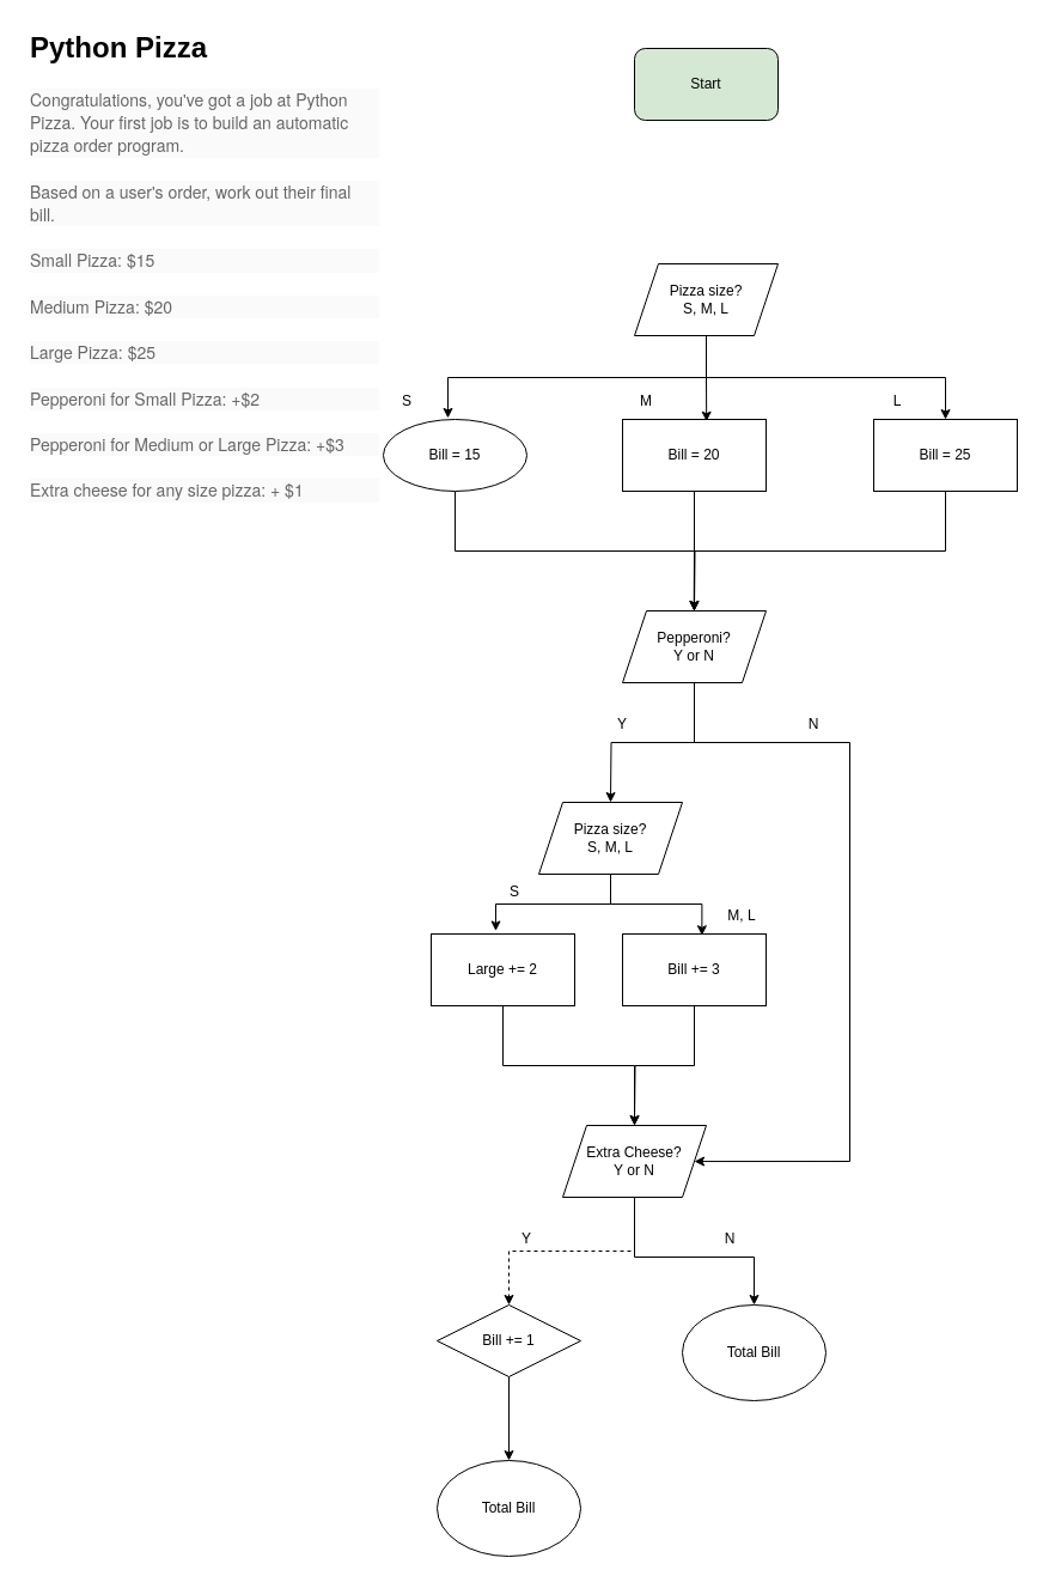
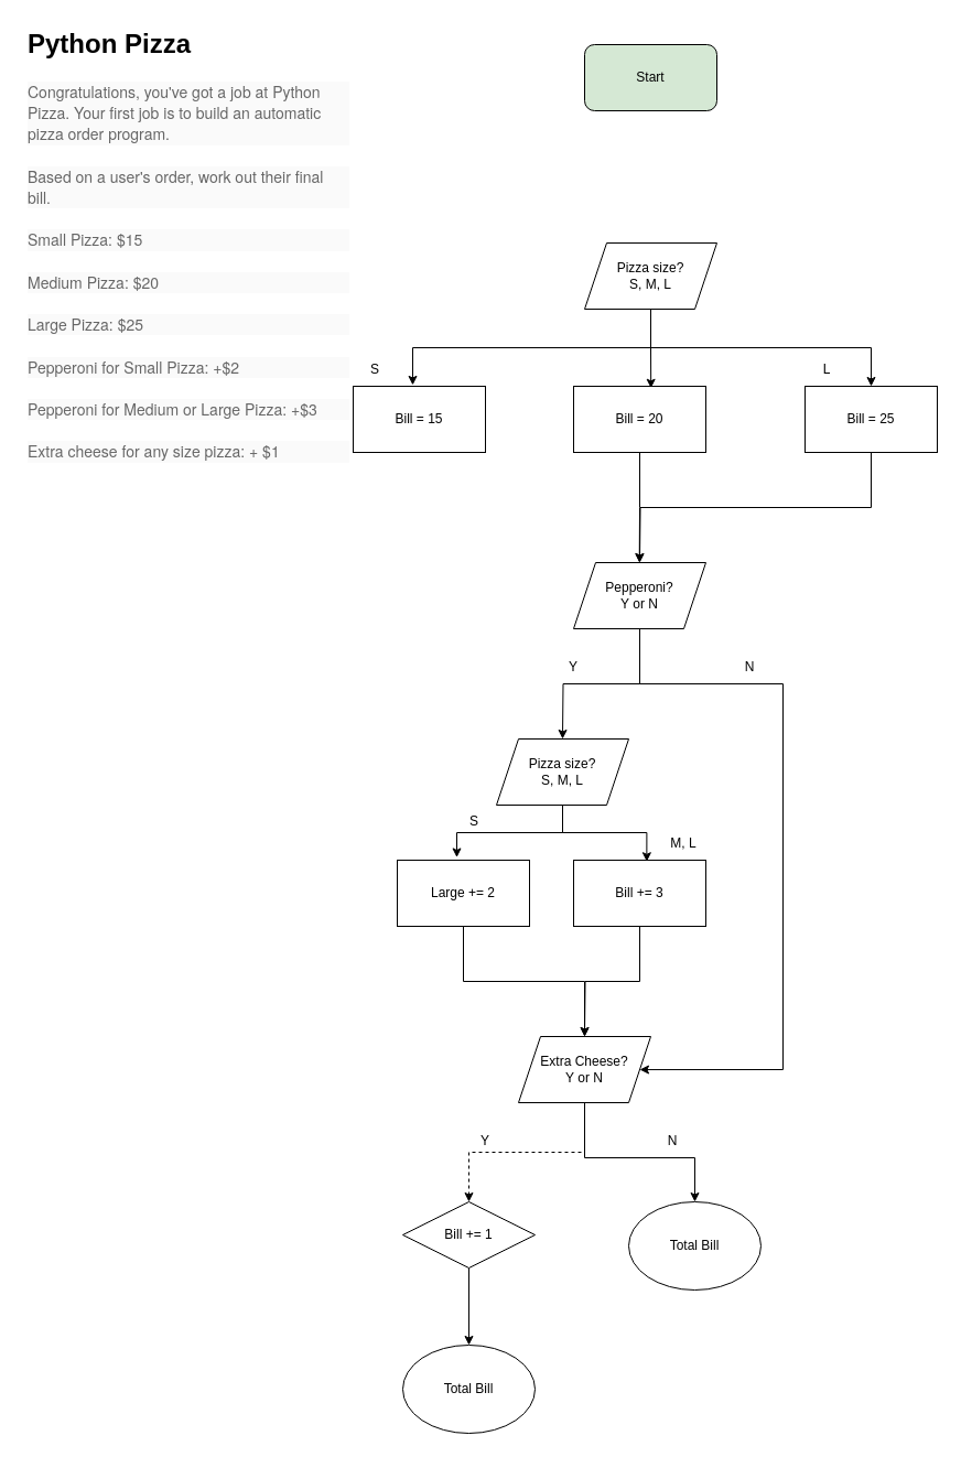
  <mxCell id="0" />
  <mxCell id="1" parent="0" />
  <mxCell id="2" value="&lt;h1&gt;Python Pizza&lt;/h1&gt;&lt;p style=&quot;box-sizing: inherit; color: rgb(102, 102, 102); font-size: 14px; line-height: 1.2rem; margin-bottom: 0px; margin-top: 1.2rem; font-family: Metropolis, &amp;quot;Avenir Next&amp;quot;, &amp;quot;Helvetica Neue&amp;quot;, Arial, sans-serif; background-color: rgb(250, 250, 250);&quot;&gt;Congratulations, you've got a job at Python Pizza. Your first job is to build an automatic pizza order program.&lt;/p&gt;&lt;p style=&quot;box-sizing: inherit; color: rgb(102, 102, 102); font-size: 14px; line-height: 1.2rem; margin-bottom: 0px; margin-top: 1.2rem; font-family: Metropolis, &amp;quot;Avenir Next&amp;quot;, &amp;quot;Helvetica Neue&amp;quot;, Arial, sans-serif; background-color: rgb(250, 250, 250);&quot;&gt;Based on a user's order, work out their final bill.&lt;/p&gt;&lt;p style=&quot;box-sizing: inherit; color: rgb(102, 102, 102); font-size: 14px; line-height: 1.2rem; margin-bottom: 0px; margin-top: 1.2rem; font-family: Metropolis, &amp;quot;Avenir Next&amp;quot;, &amp;quot;Helvetica Neue&amp;quot;, Arial, sans-serif; background-color: rgb(250, 250, 250);&quot;&gt;Small Pizza: $15&lt;/p&gt;&lt;p style=&quot;box-sizing: inherit; color: rgb(102, 102, 102); font-size: 14px; line-height: 1.2rem; margin-bottom: 0px; margin-top: 1.2rem; font-family: Metropolis, &amp;quot;Avenir Next&amp;quot;, &amp;quot;Helvetica Neue&amp;quot;, Arial, sans-serif; background-color: rgb(250, 250, 250);&quot;&gt;Medium Pizza: $20&lt;/p&gt;&lt;p style=&quot;box-sizing: inherit; color: rgb(102, 102, 102); font-size: 14px; line-height: 1.2rem; margin-bottom: 0px; margin-top: 1.2rem; font-family: Metropolis, &amp;quot;Avenir Next&amp;quot;, &amp;quot;Helvetica Neue&amp;quot;, Arial, sans-serif; background-color: rgb(250, 250, 250);&quot;&gt;Large Pizza: $25&lt;/p&gt;&lt;p style=&quot;box-sizing: inherit; color: rgb(102, 102, 102); font-size: 14px; line-height: 1.2rem; margin-bottom: 0px; margin-top: 1.2rem; font-family: Metropolis, &amp;quot;Avenir Next&amp;quot;, &amp;quot;Helvetica Neue&amp;quot;, Arial, sans-serif; background-color: rgb(250, 250, 250);&quot;&gt;Pepperoni for Small Pizza: +$2&lt;/p&gt;&lt;p style=&quot;box-sizing: inherit; color: rgb(102, 102, 102); font-size: 14px; line-height: 1.2rem; margin-bottom: 0px; margin-top: 1.2rem; font-family: Metropolis, &amp;quot;Avenir Next&amp;quot;, &amp;quot;Helvetica Neue&amp;quot;, Arial, sans-serif; background-color: rgb(250, 250, 250);&quot;&gt;Pepperoni for Medium or Large Pizza: +$3&lt;/p&gt;&lt;p style=&quot;box-sizing: inherit; color: rgb(102, 102, 102); font-size: 14px; line-height: 1.2rem; margin-bottom: 0px; margin-top: 1.2rem; font-family: Metropolis, &amp;quot;Avenir Next&amp;quot;, &amp;quot;Helvetica Neue&amp;quot;, Arial, sans-serif; background-color: rgb(250, 250, 250);&quot;&gt;Extra cheese for any size pizza: + $1&lt;/p&gt;" style="text;html=1;strokeColor=none;fillColor=none;spacing=5;spacingTop=-20;whiteSpace=wrap;overflow=hidden;rounded=0;" vertex="1" parent="1"><mxGeometry x="20" y="20" width="300" height="410" as="geometry" /></mxCell>
  <mxCell id="3" value="Start" style="rounded=1;whiteSpace=wrap;html=1;fillColor=#d5e8d4;" vertex="1" parent="1"><mxGeometry x="530" y="40" width="120" height="60" as="geometry" /></mxCell>
  <mxCell id="4" style="edgeStyle=orthogonalEdgeStyle;rounded=0;orthogonalLoop=1;jettySize=auto;html=1;exitX=0.5;exitY=1;exitDx=0;exitDy=0;entryX=0.45;entryY=-0.018;entryDx=0;entryDy=0;entryPerimeter=0;" edge="1" parent="1" source="7" target="9"><mxGeometry relative="1" as="geometry" /></mxCell>
  <mxCell id="5" style="edgeStyle=orthogonalEdgeStyle;rounded=0;orthogonalLoop=1;jettySize=auto;html=1;exitX=0.5;exitY=1;exitDx=0;exitDy=0;entryX=0.585;entryY=0.029;entryDx=0;entryDy=0;entryPerimeter=0;" edge="1" parent="1" source="7" target="13"><mxGeometry relative="1" as="geometry" /></mxCell>
  <mxCell id="6" style="edgeStyle=orthogonalEdgeStyle;rounded=0;orthogonalLoop=1;jettySize=auto;html=1;exitX=0.5;exitY=1;exitDx=0;exitDy=0;" edge="1" parent="1" source="7" target="11"><mxGeometry relative="1" as="geometry" /></mxCell>
  <mxCell id="7" value="Pizza size?&lt;br&gt;S, M, L" style="shape=parallelogram;perimeter=parallelogramPerimeter;whiteSpace=wrap;html=1;fixedSize=1;" vertex="1" parent="1"><mxGeometry x="530" y="220" width="120" height="60" as="geometry" /></mxCell>
- <mxCell id="8" style="edgeStyle=orthogonalEdgeStyle;rounded=0;orthogonalLoop=1;jettySize=auto;html=1;exitX=0.5;exitY=1;exitDx=0;exitDy=0;" edge="1" parent="1" source="9" target="19"><mxGeometry relative="1" as="geometry" /></mxCell>
- <mxCell id="9" value="Bill = 15" style="ellipse;whiteSpace=wrap;html=1;" vertex="1" parent="1"><mxGeometry x="320" y="350" width="120" height="60" as="geometry" /></mxCell>
+ <mxCell id="9" value="Bill = 15" style="rounded=0;whiteSpace=wrap;html=1;" vertex="1" parent="1"><mxGeometry x="320" y="350" width="120" height="60" as="geometry" /></mxCell>
  <mxCell id="10" style="edgeStyle=orthogonalEdgeStyle;rounded=0;orthogonalLoop=1;jettySize=auto;html=1;exitX=0.5;exitY=1;exitDx=0;exitDy=0;" edge="1" parent="1" source="11"><mxGeometry relative="1" as="geometry"><mxPoint x="580" y="510" as="targetPoint" /></mxGeometry></mxCell>
  <mxCell id="11" value="Bill = 25" style="rounded=0;whiteSpace=wrap;html=1;" vertex="1" parent="1"><mxGeometry x="730" y="350" width="120" height="60" as="geometry" /></mxCell>
  <mxCell id="12" style="edgeStyle=orthogonalEdgeStyle;rounded=0;orthogonalLoop=1;jettySize=auto;html=1;exitX=0.5;exitY=1;exitDx=0;exitDy=0;" edge="1" parent="1" source="13"><mxGeometry relative="1" as="geometry"><mxPoint x="579.714" y="510" as="targetPoint" /></mxGeometry></mxCell>
  <mxCell id="13" value="Bill = 20" style="rounded=0;whiteSpace=wrap;html=1;" vertex="1" parent="1"><mxGeometry x="520" y="350" width="120" height="60" as="geometry" /></mxCell>
  <mxCell id="14" value="S" style="text;html=1;strokeColor=none;fillColor=none;align=center;verticalAlign=middle;whiteSpace=wrap;rounded=0;" vertex="1" parent="1"><mxGeometry x="310" y="320" width="60" height="30" as="geometry" /></mxCell>
  <mxCell id="15" value="L" style="text;html=1;strokeColor=none;fillColor=none;align=center;verticalAlign=middle;whiteSpace=wrap;rounded=0;" vertex="1" parent="1"><mxGeometry x="720" y="320" width="60" height="30" as="geometry" /></mxCell>
- <mxCell id="16" value="M" style="text;html=1;strokeColor=none;fillColor=none;align=center;verticalAlign=middle;whiteSpace=wrap;rounded=0;" vertex="1" parent="1"><mxGeometry x="510" y="320" width="60" height="30" as="geometry" /></mxCell>
  <mxCell id="17" style="edgeStyle=orthogonalEdgeStyle;rounded=0;orthogonalLoop=1;jettySize=auto;html=1;exitX=0.5;exitY=1;exitDx=0;exitDy=0;" edge="1" parent="1" source="19"><mxGeometry relative="1" as="geometry"><mxPoint x="510" y="670" as="targetPoint" /></mxGeometry></mxCell>
  <mxCell id="18" style="edgeStyle=orthogonalEdgeStyle;rounded=0;orthogonalLoop=1;jettySize=auto;html=1;exitX=0.5;exitY=1;exitDx=0;exitDy=0;" edge="1" parent="1" source="19"><mxGeometry relative="1" as="geometry"><mxPoint x="580" y="970.048" as="targetPoint" /><Array as="points"><mxPoint x="580" y="620" /><mxPoint x="710" y="620" /><mxPoint x="710" y="970" /></Array></mxGeometry></mxCell>
  <mxCell id="19" value="Pepperoni?&lt;br&gt;Y or N" style="shape=parallelogram;perimeter=parallelogramPerimeter;whiteSpace=wrap;html=1;fixedSize=1;" vertex="1" parent="1"><mxGeometry x="520" y="510" width="120" height="60" as="geometry" /></mxCell>
  <mxCell id="20" value="Y" style="text;html=1;strokeColor=none;fillColor=none;align=center;verticalAlign=middle;whiteSpace=wrap;rounded=0;" vertex="1" parent="1"><mxGeometry x="490" y="590" width="60" height="30" as="geometry" /></mxCell>
  <mxCell id="21" style="edgeStyle=orthogonalEdgeStyle;rounded=0;orthogonalLoop=1;jettySize=auto;html=1;exitX=0.5;exitY=1;exitDx=0;exitDy=0;entryX=0.45;entryY=-0.042;entryDx=0;entryDy=0;entryPerimeter=0;" edge="1" parent="1" source="23" target="25"><mxGeometry relative="1" as="geometry" /></mxCell>
  <mxCell id="22" style="edgeStyle=orthogonalEdgeStyle;rounded=0;orthogonalLoop=1;jettySize=auto;html=1;exitX=0.5;exitY=1;exitDx=0;exitDy=0;entryX=0.553;entryY=0.021;entryDx=0;entryDy=0;entryPerimeter=0;" edge="1" parent="1" source="23" target="27"><mxGeometry relative="1" as="geometry" /></mxCell>
  <mxCell id="23" value="Pizza size?&lt;br&gt;S, M, L" style="shape=parallelogram;perimeter=parallelogramPerimeter;whiteSpace=wrap;html=1;fixedSize=1;" vertex="1" parent="1"><mxGeometry x="450" y="670" width="120" height="60" as="geometry" /></mxCell>
  <mxCell id="24" style="edgeStyle=orthogonalEdgeStyle;rounded=0;orthogonalLoop=1;jettySize=auto;html=1;exitX=0.5;exitY=1;exitDx=0;exitDy=0;" edge="1" parent="1" source="25" target="33"><mxGeometry relative="1" as="geometry" /></mxCell>
  <mxCell id="25" value="Large += 2" style="rounded=0;whiteSpace=wrap;html=1;" vertex="1" parent="1"><mxGeometry x="360" y="780" width="120" height="60" as="geometry" /></mxCell>
  <mxCell id="26" style="edgeStyle=orthogonalEdgeStyle;rounded=0;orthogonalLoop=1;jettySize=auto;html=1;exitX=0.5;exitY=1;exitDx=0;exitDy=0;" edge="1" parent="1" source="27"><mxGeometry relative="1" as="geometry"><mxPoint x="530" y="940" as="targetPoint" /></mxGeometry></mxCell>
  <mxCell id="27" value="Bill += 3" style="rounded=0;whiteSpace=wrap;html=1;" vertex="1" parent="1"><mxGeometry x="520" y="780" width="120" height="60" as="geometry" /></mxCell>
  <mxCell id="28" value="S" style="text;html=1;strokeColor=none;fillColor=none;align=center;verticalAlign=middle;whiteSpace=wrap;rounded=0;" vertex="1" parent="1"><mxGeometry x="400" y="730" width="60" height="30" as="geometry" /></mxCell>
  <mxCell id="29" value="M, L" style="text;html=1;strokeColor=none;fillColor=none;align=center;verticalAlign=middle;whiteSpace=wrap;rounded=0;" vertex="1" parent="1"><mxGeometry x="590" y="750" width="60" height="30" as="geometry" /></mxCell>
  <mxCell id="30" value="N" style="text;html=1;strokeColor=none;fillColor=none;align=center;verticalAlign=middle;whiteSpace=wrap;rounded=0;" vertex="1" parent="1"><mxGeometry x="650" y="590" width="60" height="30" as="geometry" /></mxCell>
  <mxCell id="31" style="edgeStyle=orthogonalEdgeStyle;rounded=0;orthogonalLoop=1;jettySize=auto;html=1;exitX=0.5;exitY=1;exitDx=0;exitDy=0;entryX=0.5;entryY=0;entryDx=0;entryDy=0;dashed=1;" edge="1" parent="1" source="33" target="35"><mxGeometry relative="1" as="geometry" /></mxCell>
  <mxCell id="32" style="edgeStyle=orthogonalEdgeStyle;rounded=0;orthogonalLoop=1;jettySize=auto;html=1;exitX=0.5;exitY=1;exitDx=0;exitDy=0;entryX=0.5;entryY=0;entryDx=0;entryDy=0;" edge="1" parent="1" source="33" target="36"><mxGeometry relative="1" as="geometry"><Array as="points"><mxPoint x="530" y="1050" /><mxPoint x="630" y="1050" /></Array></mxGeometry></mxCell>
  <mxCell id="33" value="Extra Cheese?&lt;br&gt;Y or N" style="shape=parallelogram;perimeter=parallelogramPerimeter;whiteSpace=wrap;html=1;fixedSize=1;" vertex="1" parent="1"><mxGeometry x="470" y="940" width="120" height="60" as="geometry" /></mxCell>
  <mxCell id="34" style="edgeStyle=orthogonalEdgeStyle;rounded=0;orthogonalLoop=1;jettySize=auto;html=1;exitX=0.5;exitY=1;exitDx=0;exitDy=0;" edge="1" parent="1" source="35" target="39"><mxGeometry relative="1" as="geometry" /></mxCell>
  <mxCell id="35" value="Bill += 1" style="rhombus;whiteSpace=wrap;html=1;" vertex="1" parent="1"><mxGeometry x="365" y="1090" width="120" height="60" as="geometry" /></mxCell>
  <mxCell id="36" value="Total Bill" style="ellipse;whiteSpace=wrap;html=1;" vertex="1" parent="1"><mxGeometry x="570" y="1090" width="120" height="80" as="geometry" /></mxCell>
  <mxCell id="37" value="Y" style="text;html=1;strokeColor=none;fillColor=none;align=center;verticalAlign=middle;whiteSpace=wrap;rounded=0;" vertex="1" parent="1"><mxGeometry x="410" y="1020" width="60" height="30" as="geometry" /></mxCell>
  <mxCell id="38" value="N" style="text;html=1;strokeColor=none;fillColor=none;align=center;verticalAlign=middle;whiteSpace=wrap;rounded=0;" vertex="1" parent="1"><mxGeometry x="580" y="1020" width="60" height="30" as="geometry" /></mxCell>
  <mxCell id="39" value="Total Bill" style="ellipse;whiteSpace=wrap;html=1;" vertex="1" parent="1"><mxGeometry x="365" y="1220" width="120" height="80" as="geometry" /></mxCell>
